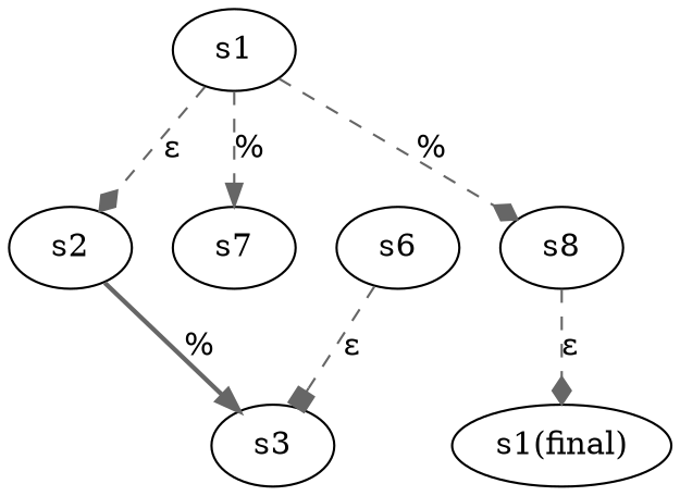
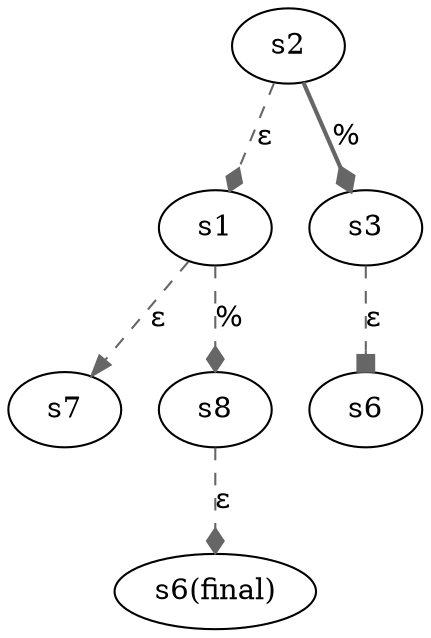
  digraph {
    edge [arrowhead=diamond color=gray40 style=dashed]
    s1
    s2
    s7
    s8
    s3
    n6 [label=s6]
-   n7 [label="s1(final)"]
-   s1 -> s2 [label="ε"]
-   s1 -> s7 [arrowhead=normal label="%"]
+   n7 [label="s6(final)"]
+   s2 -> s1 [label="ε"]
+   s1 -> s7 [arrowhead=normal label="ε"]
    s1 -> s8 [label="%"]
-   s2 -> s3 [arrowhead=normal label="%" style=bold]
+   s2 -> s3 [label="%" style=bold]
    s8 -> n7 [label="ε"]
-   n6 -> s3 [arrowhead=box label="ε"]
+   s3 -> n6 [arrowhead=box label="ε"]
  }
